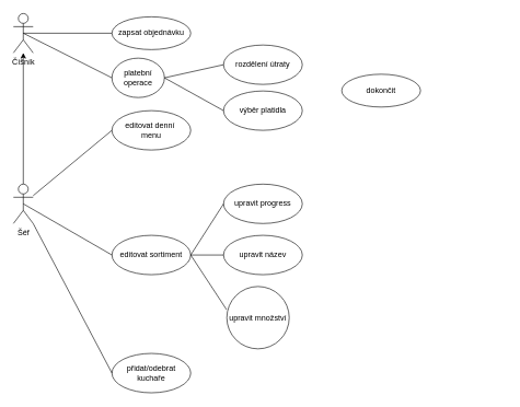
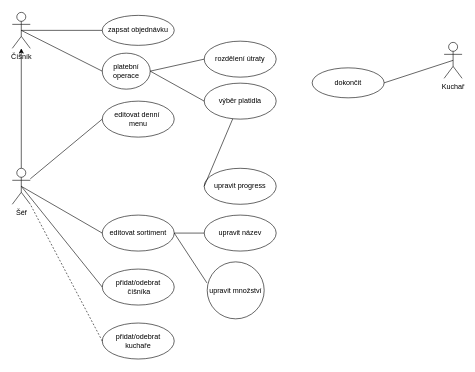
  <mxCell id="0" />
  <mxCell id="1" parent="0" />
  <mxCell id="2" value="Číšník" style="shape=umlActor;verticalLabelPosition=bottom;labelBackgroundColor=#ffffff;verticalAlign=top;html=1;outlineConnect=0;" vertex="1" parent="1"><mxGeometry x="20" y="20" width="30" height="60" as="geometry" /></mxCell>
+ <mxCell id="3" value="Kuchař" style="shape=umlActor;verticalLabelPosition=bottom;labelBackgroundColor=#ffffff;verticalAlign=top;html=1;outlineConnect=0;" vertex="1" parent="1"><mxGeometry x="740" y="70" width="30" height="60" as="geometry" /></mxCell>
  <mxCell id="4" style="edgeStyle=orthogonalEdgeStyle;rounded=0;orthogonalLoop=1;jettySize=auto;html=1;" edge="1" parent="1" source="5" target="2"><mxGeometry relative="1" as="geometry" /></mxCell>
  <mxCell id="5" value="Šéf" style="shape=umlActor;verticalLabelPosition=bottom;labelBackgroundColor=#ffffff;verticalAlign=top;html=1;outlineConnect=0;" vertex="1" parent="1"><mxGeometry x="20" y="280" width="30" height="60" as="geometry" /></mxCell>
  <mxCell id="6" value="dokončit" style="ellipse;whiteSpace=wrap;html=1;" vertex="1" parent="1"><mxGeometry x="520" y="112.5" width="120" height="50" as="geometry" /></mxCell>
  <mxCell id="7" value="zapsat objednávku" style="ellipse;whiteSpace=wrap;html=1;" vertex="1" parent="1"><mxGeometry x="170" y="25" width="120" height="50" as="geometry" /></mxCell>
  <mxCell id="8" value="platební operace" style="ellipse;whiteSpace=wrap;html=1;" vertex="1" parent="1"><mxGeometry x="170" y="88" width="80" height="60" as="geometry" /></mxCell>
  <mxCell id="9" value="" style="endArrow=none;html=1;entryX=0.5;entryY=0.5;entryDx=0;entryDy=0;entryPerimeter=0;exitX=0;exitY=0.5;exitDx=0;exitDy=0;" edge="1" parent="1" source="7" target="2"><mxGeometry width="50" height="50" relative="1" as="geometry"><mxPoint x="70" y="105" as="sourcePoint" /><mxPoint x="120" y="55" as="targetPoint" /></mxGeometry></mxCell>
  <mxCell id="10" value="" style="endArrow=none;html=1;entryX=0.5;entryY=0.5;entryDx=0;entryDy=0;entryPerimeter=0;exitX=0;exitY=0.5;exitDx=0;exitDy=0;" edge="1" parent="1" source="8" target="2"><mxGeometry width="50" height="50" relative="1" as="geometry"><mxPoint x="180" y="60" as="sourcePoint" /><mxPoint x="45" y="60" as="targetPoint" /></mxGeometry></mxCell>
  <mxCell id="11" value="editovat denní&amp;nbsp;&lt;br&gt;menu" style="ellipse;whiteSpace=wrap;html=1;" vertex="1" parent="1"><mxGeometry x="170" y="168" width="120" height="60" as="geometry" /></mxCell>
  <mxCell id="12" value="" style="endArrow=none;html=1;exitX=0;exitY=0.5;exitDx=0;exitDy=0;" edge="1" parent="1" source="11" target="5"><mxGeometry width="50" height="50" relative="1" as="geometry"><mxPoint x="165" y="128" as="sourcePoint" /><mxPoint x="20" y="118" as="targetPoint" /></mxGeometry></mxCell>
  <mxCell id="13" value="rozdělení útraty" style="ellipse;whiteSpace=wrap;html=1;" vertex="1" parent="1"><mxGeometry x="340" y="68" width="120" height="60" as="geometry" /></mxCell>
  <mxCell id="14" value="" style="endArrow=none;html=1;entryX=1;entryY=0.5;entryDx=0;entryDy=0;exitX=0;exitY=0.5;exitDx=0;exitDy=0;" edge="1" parent="1" source="13" target="8"><mxGeometry width="50" height="50" relative="1" as="geometry"><mxPoint x="435" y="126" as="sourcePoint" /><mxPoint x="330" y="20" as="targetPoint" /></mxGeometry></mxCell>
  <mxCell id="15" value="výběr platidla" style="ellipse;whiteSpace=wrap;html=1;" vertex="1" parent="1"><mxGeometry x="340" y="138" width="120" height="60" as="geometry" /></mxCell>
  <mxCell id="16" value="" style="endArrow=none;html=1;entryX=1;entryY=0.5;entryDx=0;entryDy=0;exitX=0;exitY=0.5;exitDx=0;exitDy=0;" edge="1" parent="1" source="15" target="8"><mxGeometry width="50" height="50" relative="1" as="geometry"><mxPoint x="350" y="108" as="sourcePoint" /><mxPoint x="300" y="128" as="targetPoint" /></mxGeometry></mxCell>
+ <mxCell id="17" value="" style="endArrow=none;html=1;entryX=0.5;entryY=0.5;entryDx=0;entryDy=0;entryPerimeter=0;exitX=1;exitY=0.5;exitDx=0;exitDy=0;" edge="1" parent="1" source="6" target="3"><mxGeometry width="50" height="50" relative="1" as="geometry"><mxPoint x="395" y="145" as="sourcePoint" /><mxPoint x="275" y="27" as="targetPoint" /></mxGeometry></mxCell>
  <mxCell id="18" value="editovat sortiment" style="ellipse;whiteSpace=wrap;html=1;" vertex="1" parent="1"><mxGeometry x="170" y="358" width="120" height="60" as="geometry" /></mxCell>
  <mxCell id="19" value="" style="endArrow=none;html=1;entryX=0.5;entryY=0.5;entryDx=0;entryDy=0;entryPerimeter=0;exitX=0;exitY=0.5;exitDx=0;exitDy=0;" edge="1" parent="1" source="18" target="5"><mxGeometry width="50" height="50" relative="1" as="geometry"><mxPoint x="15" y="490" as="sourcePoint" /><mxPoint x="65" y="440" as="targetPoint" /></mxGeometry></mxCell>
  <mxCell id="20" value="upravit progress" style="ellipse;whiteSpace=wrap;html=1;" vertex="1" parent="1"><mxGeometry x="340" y="280" width="120" height="60" as="geometry" /></mxCell>
- <mxCell id="21" value="" style="endArrow=none;html=1;entryX=1;entryY=0.5;entryDx=0;entryDy=0;exitX=0;exitY=0.5;exitDx=0;exitDy=0;" edge="1" parent="1" source="20" target="18"><mxGeometry width="50" height="50" relative="1" as="geometry"><mxPoint x="450" y="398" as="sourcePoint" /><mxPoint x="305" y="390" as="targetPoint" /></mxGeometry></mxCell>
+ <mxCell id="21" value="" style="endArrow=none;html=1;exitX=0;exitY=0.5;exitDx=0;exitDy=0;" edge="1" parent="1" source="20" target="15"><mxGeometry width="50" height="50" relative="1" as="geometry"><mxPoint x="450" y="398" as="sourcePoint" /><mxPoint x="305" y="390" as="targetPoint" /></mxGeometry></mxCell>
  <mxCell id="22" value="upravit název" style="ellipse;whiteSpace=wrap;html=1;" vertex="1" parent="1"><mxGeometry x="340" y="358" width="120" height="60" as="geometry" /></mxCell>
  <mxCell id="23" value="" style="endArrow=none;html=1;entryX=1;entryY=0.5;entryDx=0;entryDy=0;exitX=0;exitY=0.5;exitDx=0;exitDy=0;" edge="1" parent="1" source="22" target="18"><mxGeometry width="50" height="50" relative="1" as="geometry"><mxPoint x="365" y="380" as="sourcePoint" /><mxPoint x="305" y="390" as="targetPoint" /></mxGeometry></mxCell>
  <mxCell id="24" value="upravit množství" style="ellipse;whiteSpace=wrap;html=1;" vertex="1" parent="1"><mxGeometry x="345" y="436" width="95" height="95" as="geometry" /></mxCell>
  <mxCell id="25" value="" style="endArrow=none;html=1;exitX=-0.005;exitY=0.37;exitDx=0;exitDy=0;exitPerimeter=0;entryX=1;entryY=0.5;entryDx=0;entryDy=0;" edge="1" parent="1" source="24" target="18"><mxGeometry width="50" height="50" relative="1" as="geometry"><mxPoint x="350" y="438" as="sourcePoint" /><mxPoint x="285" y="418" as="targetPoint" /></mxGeometry></mxCell>
+ <mxCell id="26" value="přidat/odebrat&lt;br&gt;&amp;nbsp;číšníka" style="ellipse;whiteSpace=wrap;html=1;" vertex="1" parent="1"><mxGeometry x="170" y="448" width="120" height="60" as="geometry" /></mxCell>
+ <mxCell id="27" value="" style="endArrow=none;html=1;entryX=0.5;entryY=0.5;entryDx=0;entryDy=0;entryPerimeter=0;exitX=0;exitY=0.5;exitDx=0;exitDy=0;" edge="1" parent="1" source="26" target="5"><mxGeometry width="50" height="50" relative="1" as="geometry"><mxPoint x="155" y="488" as="sourcePoint" /><mxPoint x="65" y="548" as="targetPoint" /></mxGeometry></mxCell>
  <mxCell id="28" value="přidat/odebrat kuchaře" style="ellipse;whiteSpace=wrap;html=1;" vertex="1" parent="1"><mxGeometry x="170" y="538" width="120" height="60" as="geometry" /></mxCell>
- <mxCell id="29" value="" style="endArrow=none;html=1;entryX=1;entryY=1;entryDx=0;entryDy=0;entryPerimeter=0;exitX=0;exitY=0.5;exitDx=0;exitDy=0;" edge="1" parent="1" source="28" target="5"><mxGeometry width="50" height="50" relative="1" as="geometry"><mxPoint x="15" y="668" as="sourcePoint" /><mxPoint x="65" y="618" as="targetPoint" /></mxGeometry></mxCell>
+ <mxCell id="29" value="" style="endArrow=none;html=1;entryX=1;entryY=1;entryDx=0;entryDy=0;entryPerimeter=0;exitX=0;exitY=0.5;exitDx=0;exitDy=0;dashed=1;" edge="1" parent="1" source="28" target="5"><mxGeometry width="50" height="50" relative="1" as="geometry"><mxPoint x="15" y="668" as="sourcePoint" /><mxPoint x="65" y="618" as="targetPoint" /></mxGeometry></mxCell>
